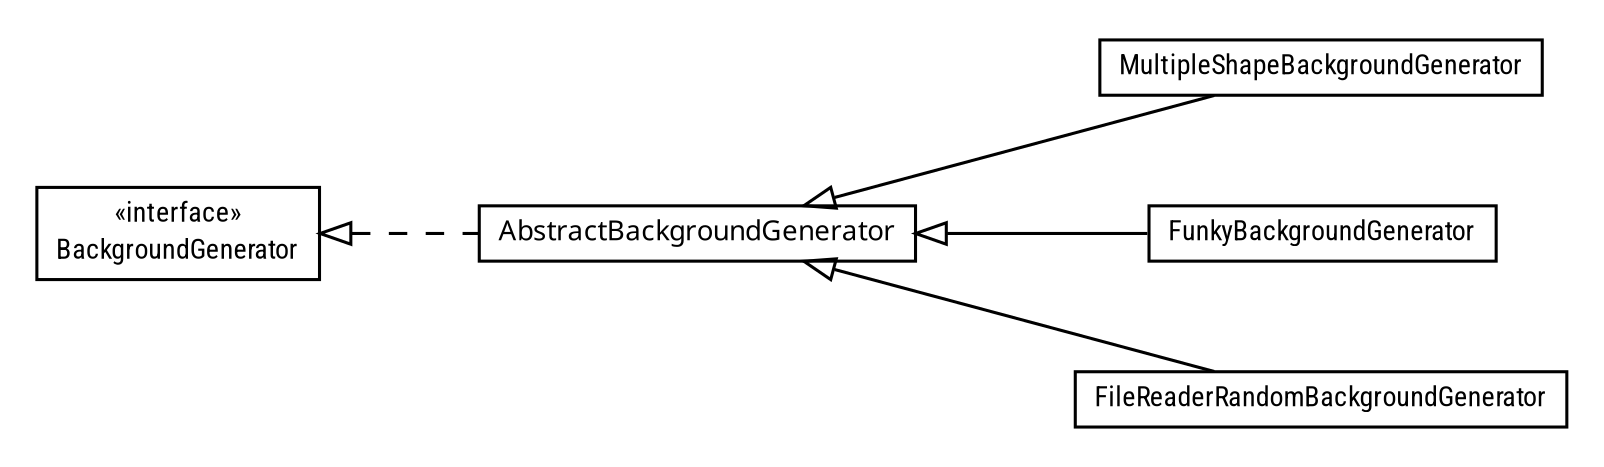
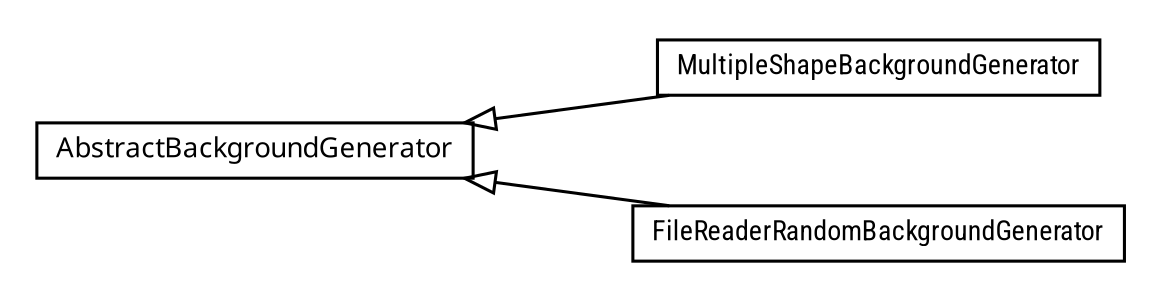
  digraph {
    fontname="Roboto Condensed"
    rankdir=LR
    node [fontcolor=black fontname="Roboto Condensed" fontsize=9.0 shape=plaintext]
    edge [arrowtail=empty dir=back fontname="Roboto Condensed" fontsize=10 headport=p labelfontname=arial labelfontsize=10 tailport=p]
    n1 [label=<<table border="0" cellborder="1" cellspacing="0" cellpadding="2" port="p" href="./MultipleShapeBackgroundGenerator.html"> 		<tr><td><table border="0" cellspacing="0" cellpadding="1"> 			<tr><td> MultipleShapeBackgroundGenerator </td></tr> 		</table></td></tr> 		</table>>]
-   n2 [label=<<table border="0" cellborder="1" cellspacing="0" cellpadding="2" port="p" href="./FunkyBackgroundGenerator.html"> 		<tr><td><table border="0" cellspacing="0" cellpadding="1"> 			<tr><td> FunkyBackgroundGenerator </td></tr> 		</table></td></tr> 		</table>>]
    n3 [label=<<table border="0" cellborder="1" cellspacing="0" cellpadding="2" port="p" href="./FileReaderRandomBackgroundGenerator.html"> 		<tr><td><table border="0" cellspacing="0" cellpadding="1"> 			<tr><td> FileReaderRandomBackgroundGenerator </td></tr> 		</table></td></tr> 		</table>>]
-   n4 [label=<<table border="0" cellborder="1" cellspacing="0" cellpadding="2" port="p" href="./BackgroundGenerator.html"> 		<tr><td><table border="0" cellspacing="0" cellpadding="1"> 			<tr><td> &laquo;interface&raquo; </td></tr> 			<tr><td> BackgroundGenerator </td></tr> 		</table></td></tr> 		</table>>]
    n5 [label=<<table border="0" cellborder="1" cellspacing="0" cellpadding="2" port="p" href="./AbstractBackgroundGenerator.html"> 		<tr><td><table border="0" cellspacing="0" cellpadding="1"> 			<tr><td><font face="ariali"> AbstractBackgroundGenerator </font></td></tr> 		</table></td></tr> 		</table>>]
-   n4 -> n5 [style=dashed]
    n5 -> n1
-   n5 -> n2
    n5 -> n3
  }
